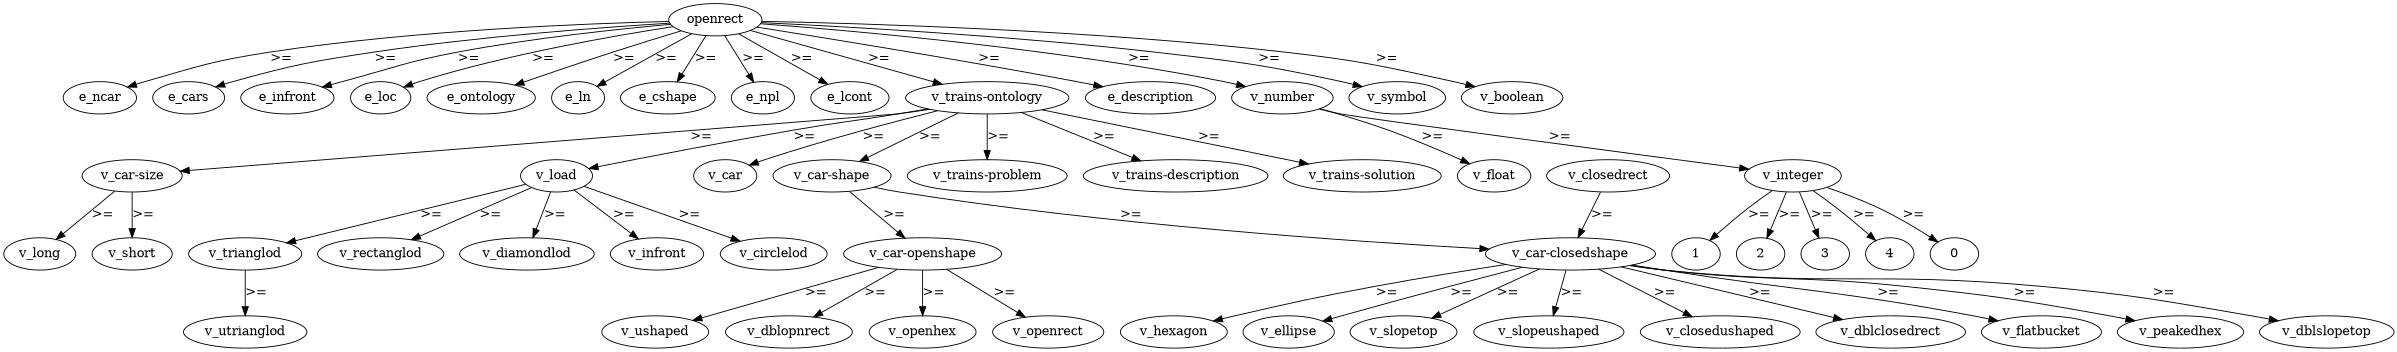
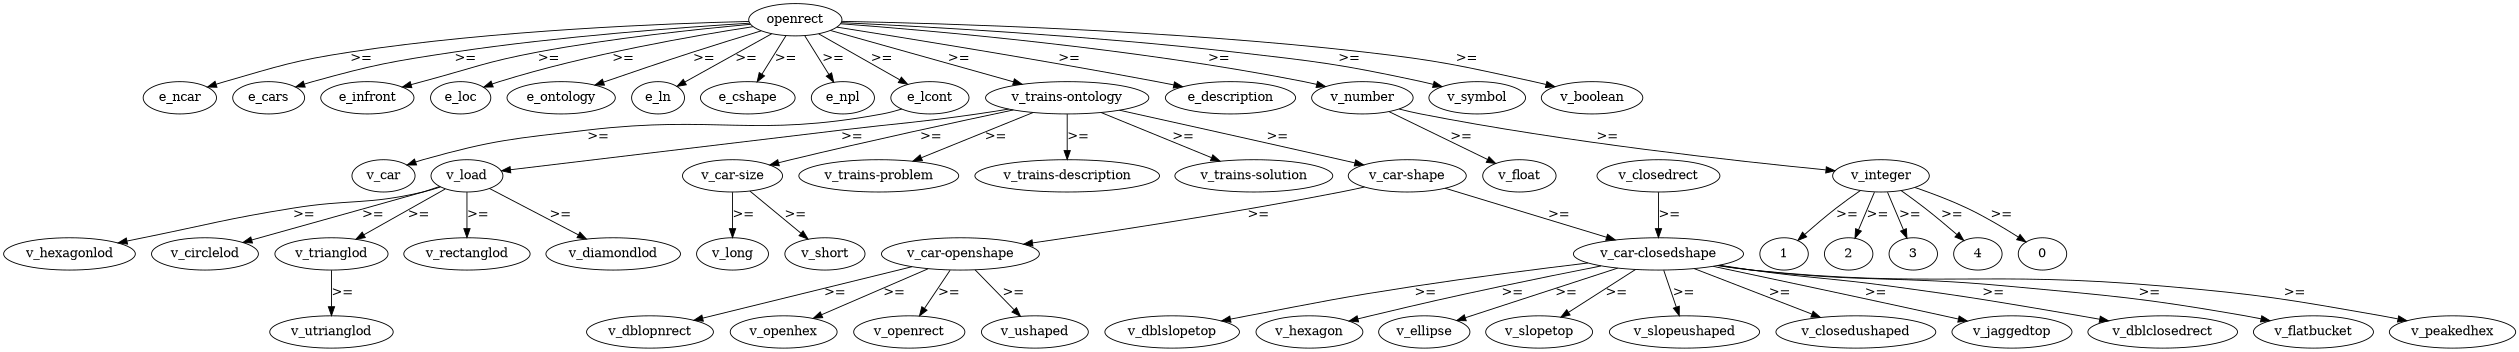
  digraph {
    n1 [label=openrect]
    n2 [label=e_ncar]
    n3 [label=e_cars]
    n4 [label=e_infront]
    n5 [label=e_loc]
    n6 [label=e_ontology]
    n7 [label=e_ln]
    n8 [label=e_cshape]
    n9 [label=e_npl]
    n10 [label=e_lcont]
    n11 [label="v_trains-ontology"]
    n12 [label=e_description]
    n13 [label=v_number]
    n14 [label=v_symbol]
    n15 [label=v_boolean]
    n16 [label="v_trains-description"]
    n17 [label="v_trains-solution"]
    n18 [label="v_car-size"]
    n19 [label=v_load]
    n20 [label=v_car]
    n21 [label="v_car-shape"]
    n22 [label="v_trains-problem"]
    n23 [label=v_integer]
    n24 [label=v_float]
    n25 [label="v_car-openshape"]
    n26 [label=v_openhex]
    n27 [label=v_openrect]
    n28 [label=v_ushaped]
    n29 [label=v_dblopnrect]
    n30 [label="v_car-closedshape"]
    n31 [label=v_closedushaped]
+   n32 [label=v_jaggedtop]
    n33 [label=v_dblclosedrect]
    n34 [label=v_flatbucket]
    n35 [label=v_peakedhex]
    n36 [label=v_dblslopetop]
    n37 [label=v_hexagon]
    n38 [label=v_ellipse]
    n39 [label=v_slopetop]
    n40 [label=v_slopeushaped]
    n41 [label=v_closedrect]
    n42 [label=v_trianglod]
    n43 [label=v_utrianglod]
    n44 [label=v_rectanglod]
    n45 [label=v_diamondlod]
    n46 [label=v_short]
    n47 [label=v_long]
-   n48 [label=v_infront]
+   n48 [label=v_hexagonlod]
    n49 [label=v_circlelod]
    n50 [label=1]
    n51 [label=2]
    n52 [label=3]
    n53 [label=4]
    n54 [label=0]
    n1 -> n2 [label=">="]
    n1 -> n3 [label=">="]
    n1 -> n4 [label=">="]
    n1 -> n5 [label=">="]
    n1 -> n6 [label=">="]
    n1 -> n7 [label=">="]
    n1 -> n8 [label=">="]
    n1 -> n9 [label=">="]
    n1 -> n10 [label=">="]
    n1 -> n11 [label=">="]
    n1 -> n12 [label=">="]
    n1 -> n13 [label=">="]
    n1 -> n14 [label=">="]
    n1 -> n15 [label=">="]
    n11 -> n16 [label=">="]
    n11 -> n17 [label=">="]
    n11 -> n18 [label=">="]
    n11 -> n19 [label=">="]
-   n11 -> n20 [label=">="]
+   n10 -> n20 [label=">="]
    n11 -> n21 [label=">="]
    n11 -> n22 [label=">="]
    n13 -> n23 [label=">="]
    n13 -> n24 [label=">="]
    n18 -> n46 [label=">="]
    n18 -> n47 [label=">="]
    n19 -> n42 [label=">="]
    n19 -> n44 [label=">="]
    n19 -> n45 [label=">="]
    n19 -> n48 [label=">="]
    n19 -> n49 [label=">="]
    n21 -> n25 [label=">="]
    n21 -> n30 [label=">="]
    n23 -> n50 [label=">="]
    n23 -> n51 [label=">="]
    n23 -> n52 [label=">="]
    n23 -> n53 [label=">="]
    n23 -> n54 [label=">="]
    n25 -> n26 [label=">="]
    n25 -> n27 [label=">="]
    n25 -> n28 [label=">="]
    n25 -> n29 [label=">="]
    n30 -> n31 [label=">="]
+   n30 -> n32 [label=">="]
    n30 -> n33 [label=">="]
    n30 -> n34 [label=">="]
    n30 -> n35 [label=">="]
    n30 -> n36 [label=">="]
    n30 -> n37 [label=">="]
    n30 -> n38 [label=">="]
    n30 -> n39 [label=">="]
    n30 -> n40 [label=">="]
    n41 -> n30 [label=">="]
    n42 -> n43 [label=">="]
  }
